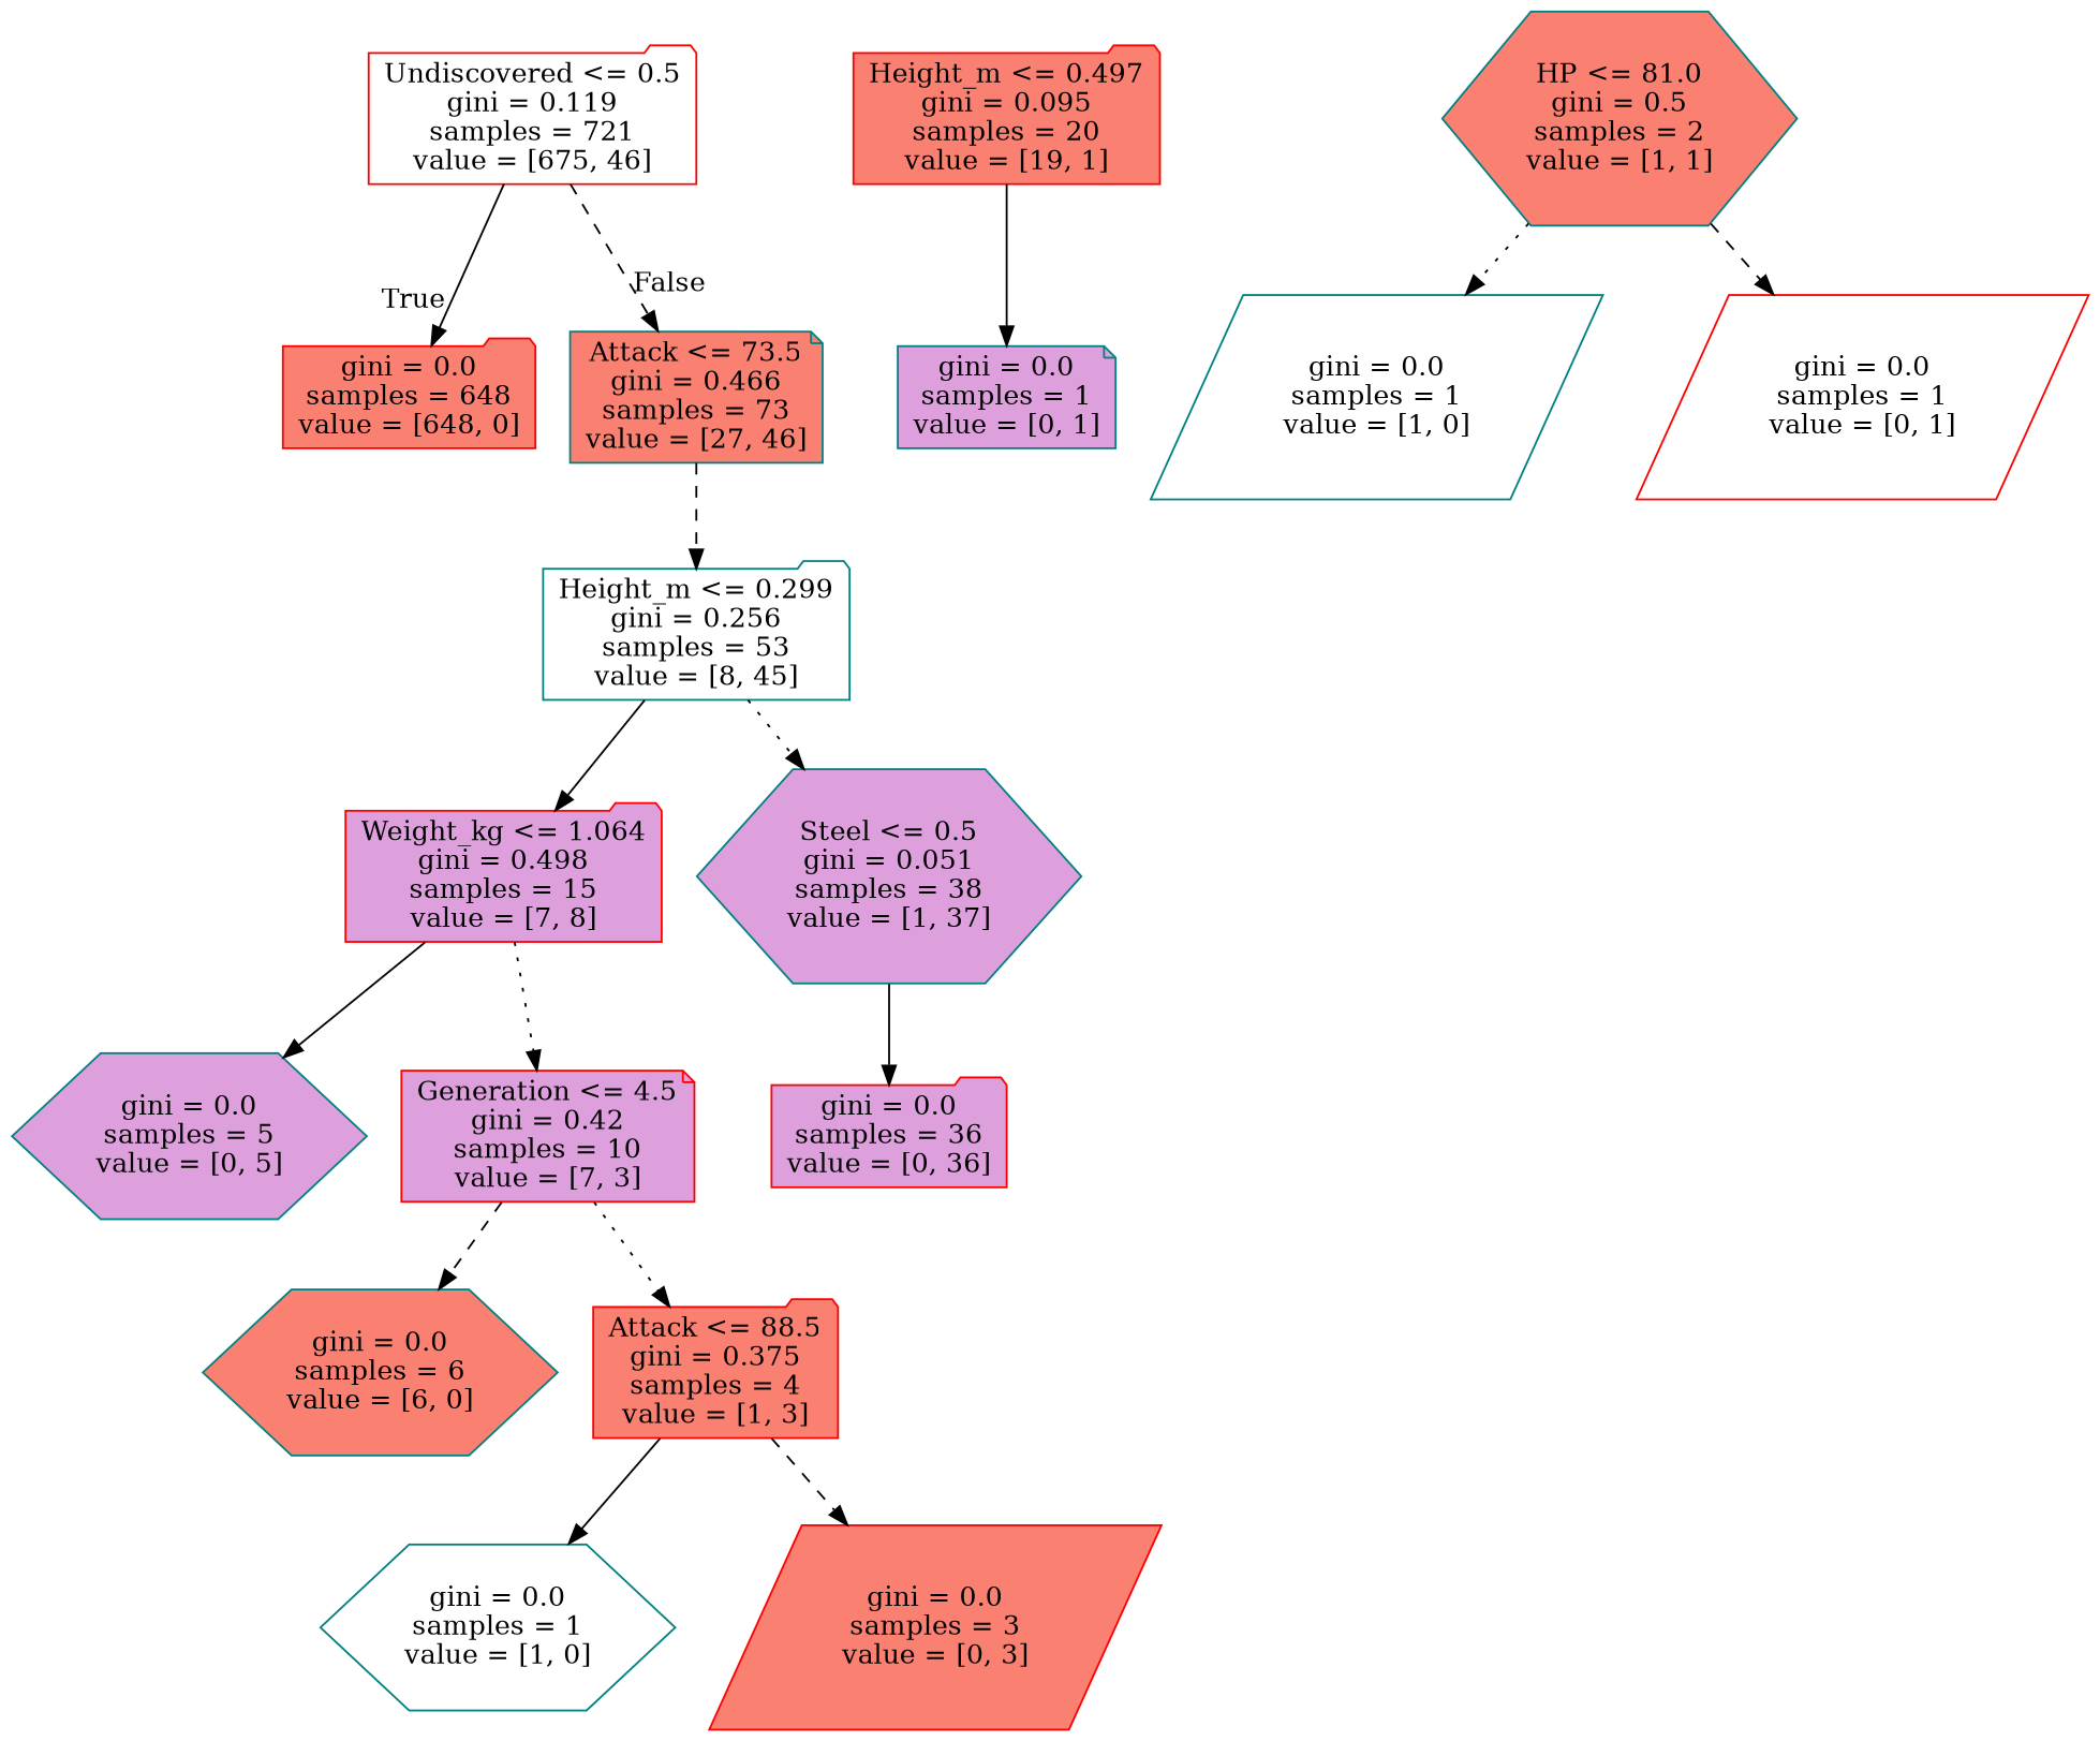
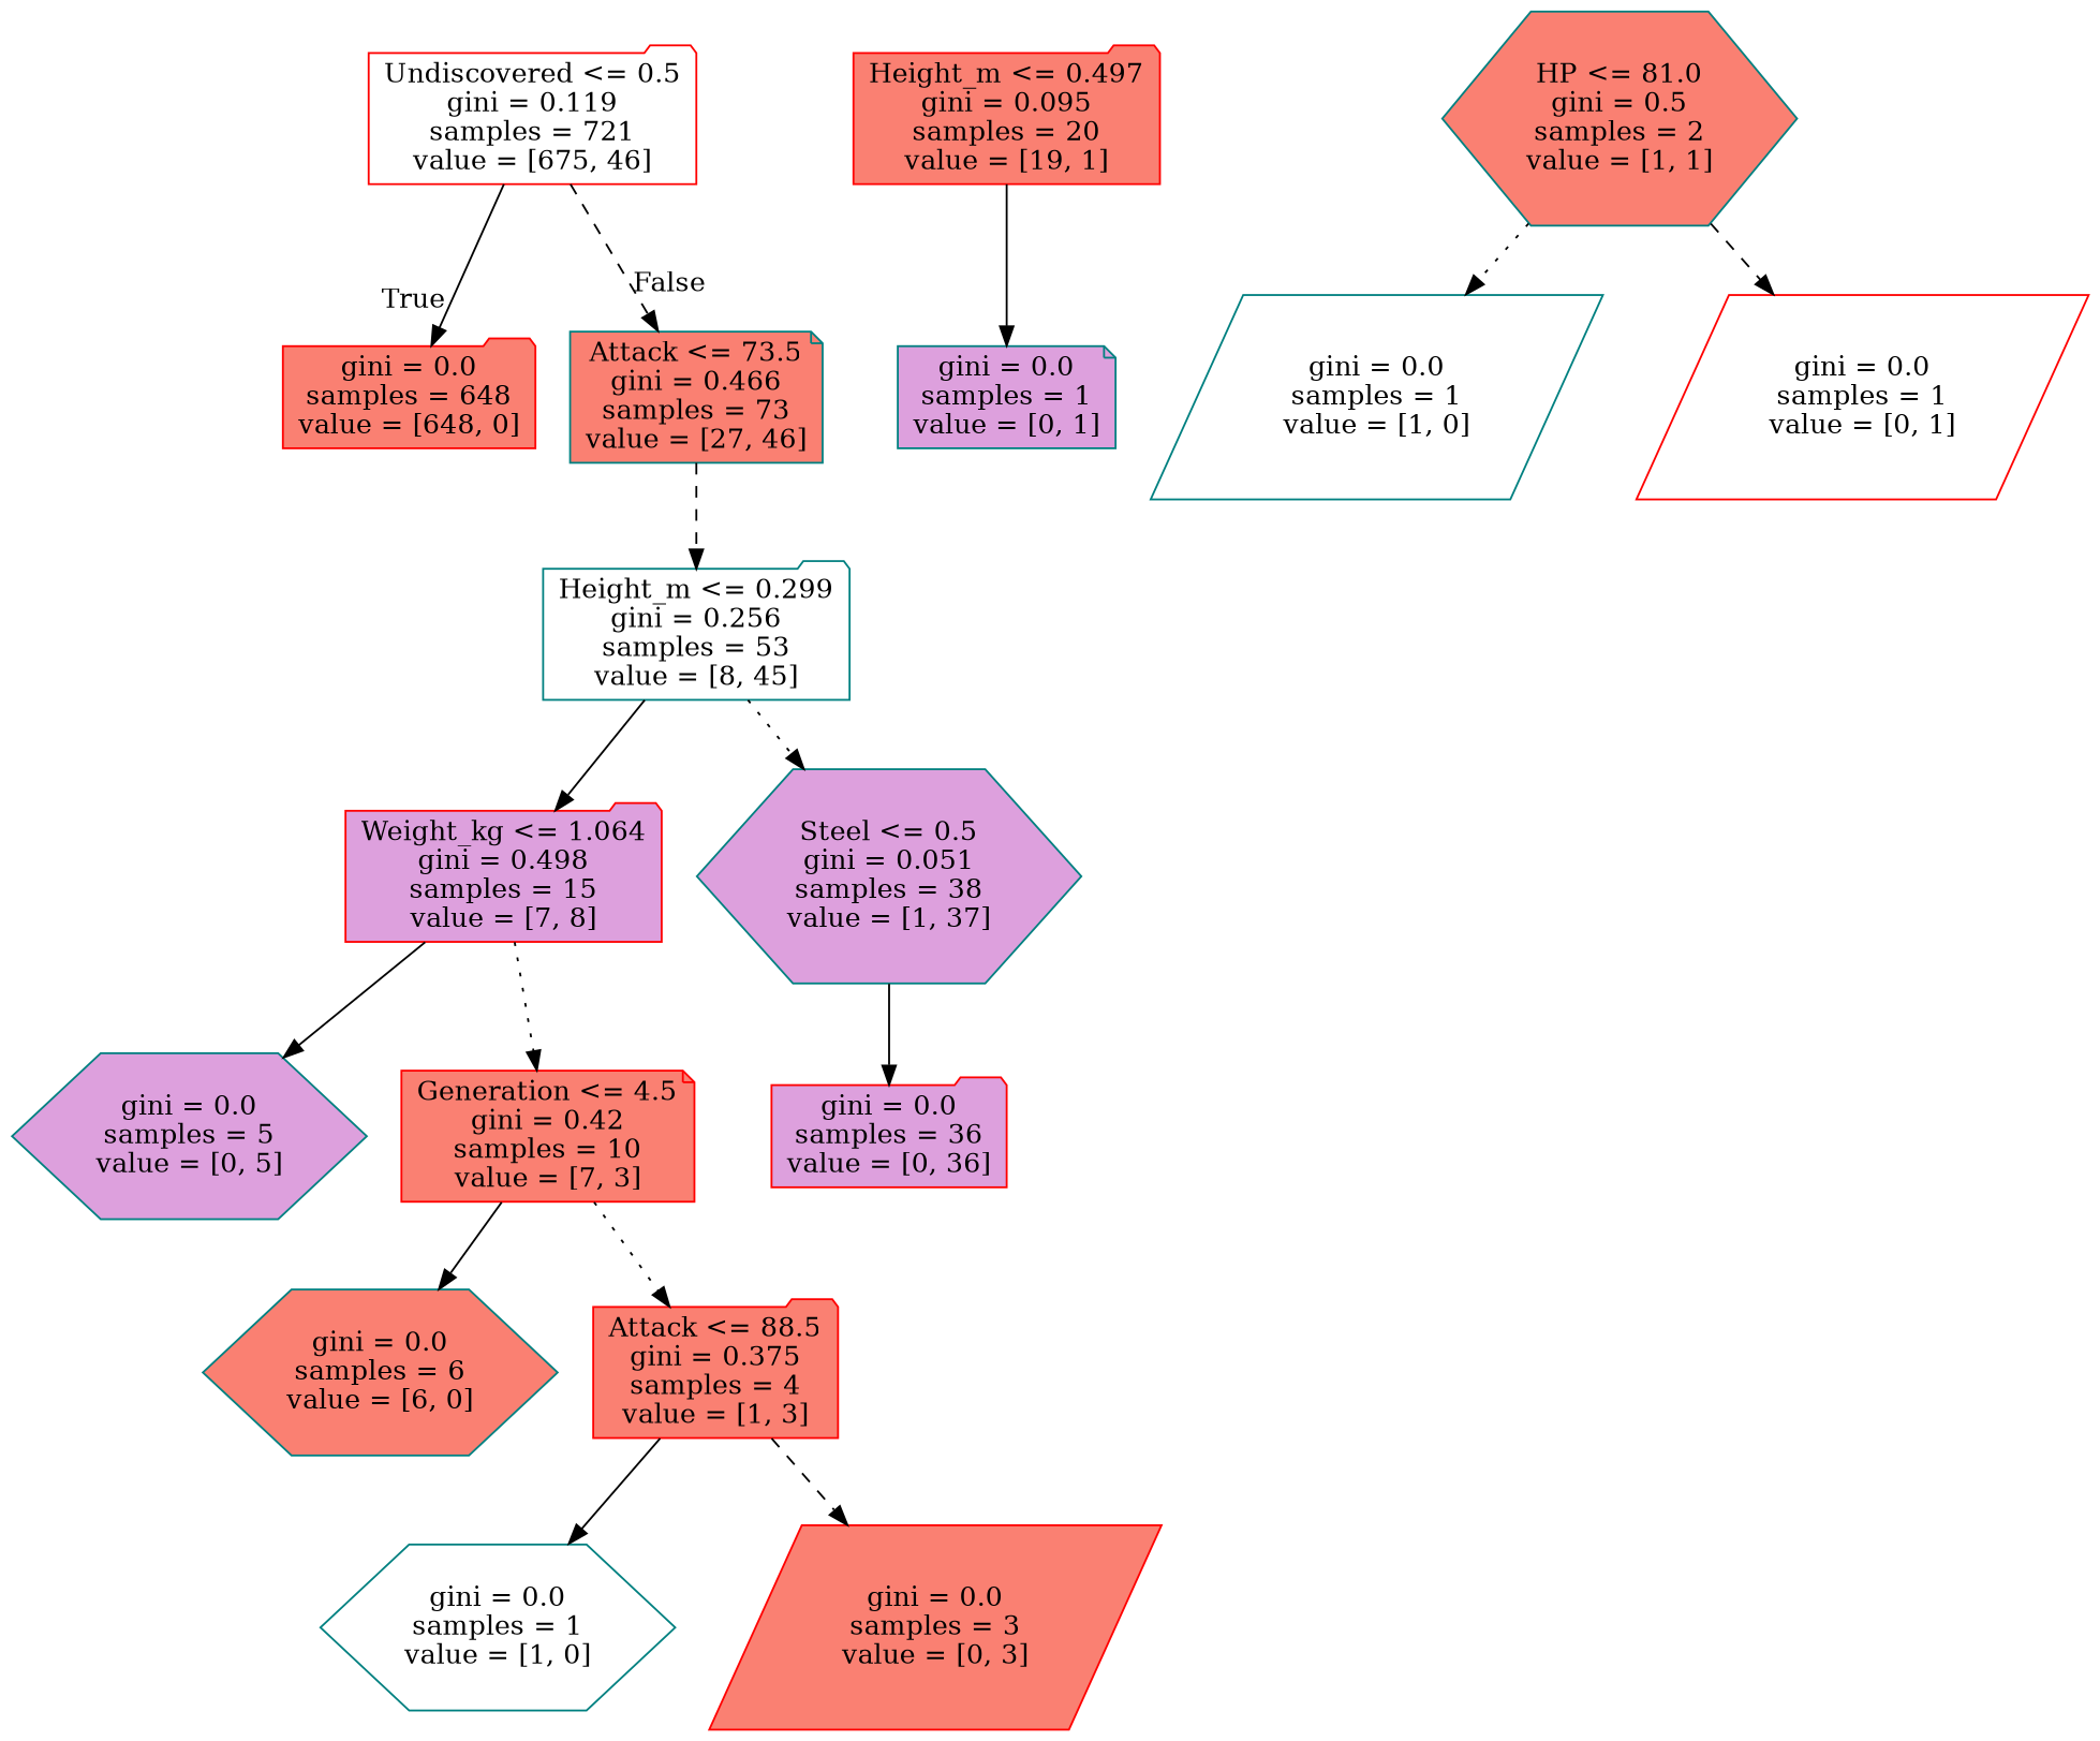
  digraph {
    node [color=red fillcolor=salmon shape=folder style=filled]
    edge [style=solid]
    n1 [fillcolor=white label="Undiscovered <= 0.5\ngini = 0.119\nsamples = 721\nvalue = [675, 46]"]
    n2 [label="gini = 0.0\nsamples = 648\nvalue = [648, 0]"]
    n3 [color=teal label="Attack <= 73.5\ngini = 0.466\nsamples = 73\nvalue = [27, 46]" shape=note]
    n4 [color=teal fillcolor=white label="Height_m <= 0.299\ngini = 0.256\nsamples = 53\nvalue = [8, 45]"]
    n5 [label="Height_m <= 0.497\ngini = 0.095\nsamples = 20\nvalue = [19, 1]"]
    n6 [color=teal fillcolor=plum label="gini = 0.0\nsamples = 1\nvalue = [0, 1]" shape=note]
    n7 [fillcolor=plum label="Weight_kg <= 1.064\ngini = 0.498\nsamples = 15\nvalue = [7, 8]"]
    n8 [color=teal fillcolor=plum label="Steel <= 0.5\ngini = 0.051\nsamples = 38\nvalue = [1, 37]" shape=hexagon]
    n9 [color=teal fillcolor=plum label="gini = 0.0\nsamples = 5\nvalue = [0, 5]" shape=hexagon]
-   n10 [fillcolor=plum label="Generation <= 4.5\ngini = 0.42\nsamples = 10\nvalue = [7, 3]" shape=note]
+   n10 [label="Generation <= 4.5\ngini = 0.42\nsamples = 10\nvalue = [7, 3]" shape=note]
    n11 [fillcolor=plum label="gini = 0.0\nsamples = 36\nvalue = [0, 36]"]
    n12 [color=teal label="gini = 0.0\nsamples = 6\nvalue = [6, 0]" shape=hexagon]
    n13 [label="Attack <= 88.5\ngini = 0.375\nsamples = 4\nvalue = [1, 3]"]
    n14 [color=teal fillcolor=white label="gini = 0.0\nsamples = 1\nvalue = [1, 0]" shape=hexagon]
    n15 [label="gini = 0.0\nsamples = 3\nvalue = [0, 3]" shape=parallelogram]
    n16 [color=teal label="HP <= 81.0\ngini = 0.5\nsamples = 2\nvalue = [1, 1]" shape=hexagon]
    n17 [color=teal fillcolor=white label="gini = 0.0\nsamples = 1\nvalue = [1, 0]" shape=parallelogram]
    n18 [fillcolor=white label="gini = 0.0\nsamples = 1\nvalue = [0, 1]" shape=parallelogram]
    n1 -> n2 [headlabel=True labelangle=45 labeldistance=2.5]
    n1 -> n3 [headlabel=False labelangle=-45 labeldistance=2.5 style=dashed]
    n3 -> n4 [style=dashed]
    n4 -> n7
    n4 -> n8 [style=dotted]
    n5 -> n6
    n7 -> n9
    n7 -> n10 [style=dotted]
    n8 -> n11
-   n10 -> n12 [style=dashed]
+   n10 -> n12
    n10 -> n13 [style=dotted]
    n13 -> n14
    n13 -> n15 [style=dashed]
    n16 -> n17 [style=dotted]
    n16 -> n18 [style=dashed]
  }
